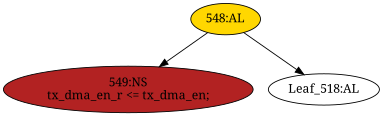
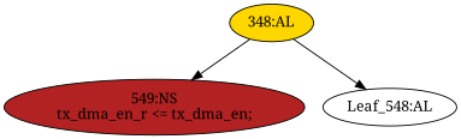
  strict digraph {
    fontname="Noto Serif"
    node [fontname="Noto Serif" style=filled]
    edge [cond="[]" fontname="Noto Serif" lineno=None]
-   n1 [ast="<pyverilog.vparser.ast.Always object at 0x7fa020e95c10>" clk_sens=True fillcolor=gold label="548:AL" sens="['clk']" statements="[]" typ=Always use_var="['tx_dma_en']"]
+   n1 [ast="<pyverilog.vparser.ast.Always object at 0x7fa020e95c10>" clk_sens=True fillcolor=gold label="348:AL" sens="['clk']" statements="[]" typ=Always use_var="['tx_dma_en']"]
    n2 [ast="<pyverilog.vparser.ast.NonblockingSubstitution object at 0x7fa020e95d10>" fillcolor=firebrick label="549:NS\ntx_dma_en_r <= tx_dma_en;" statements="[<pyverilog.vparser.ast.NonblockingSubstitution object at 0x7fa020e95d10>]" typ=NonblockingSubstitution]
-   n3 [def_var="['tx_dma_en_r']" label="Leaf_518:AL" style=""]
+   n3 [def_var="['tx_dma_en_r']" label="Leaf_548:AL" style=""]
    n1 -> n2
    n1 -> n3
  }
